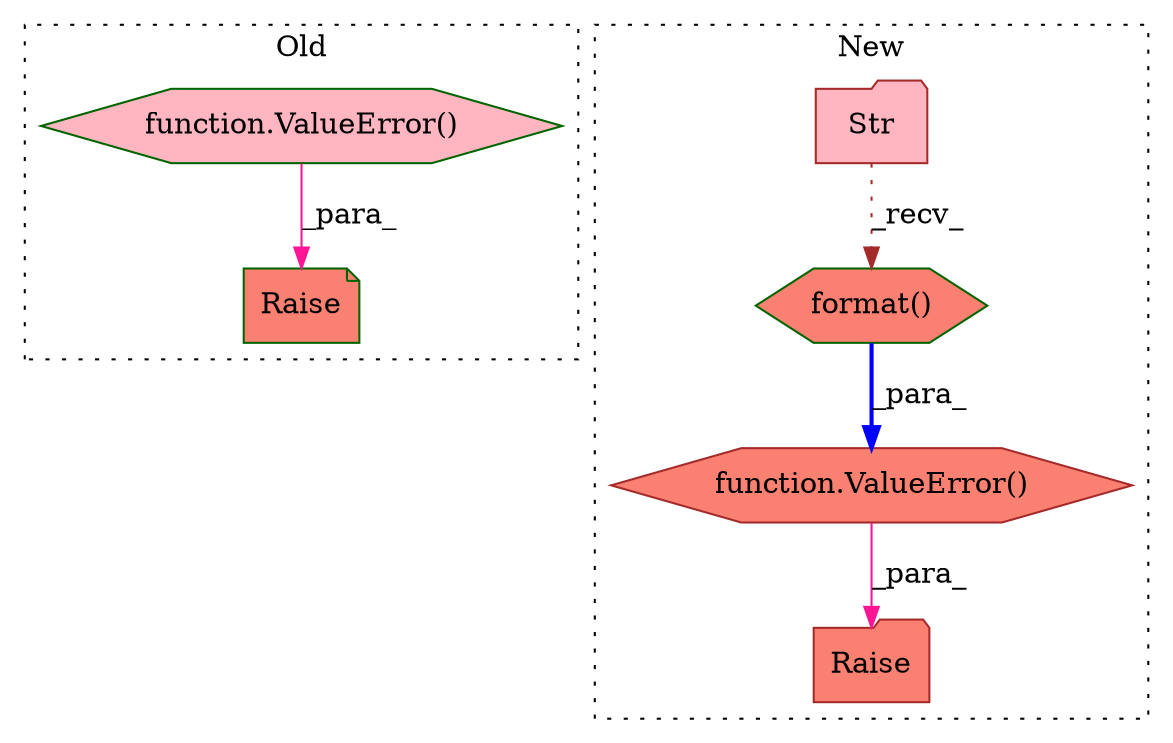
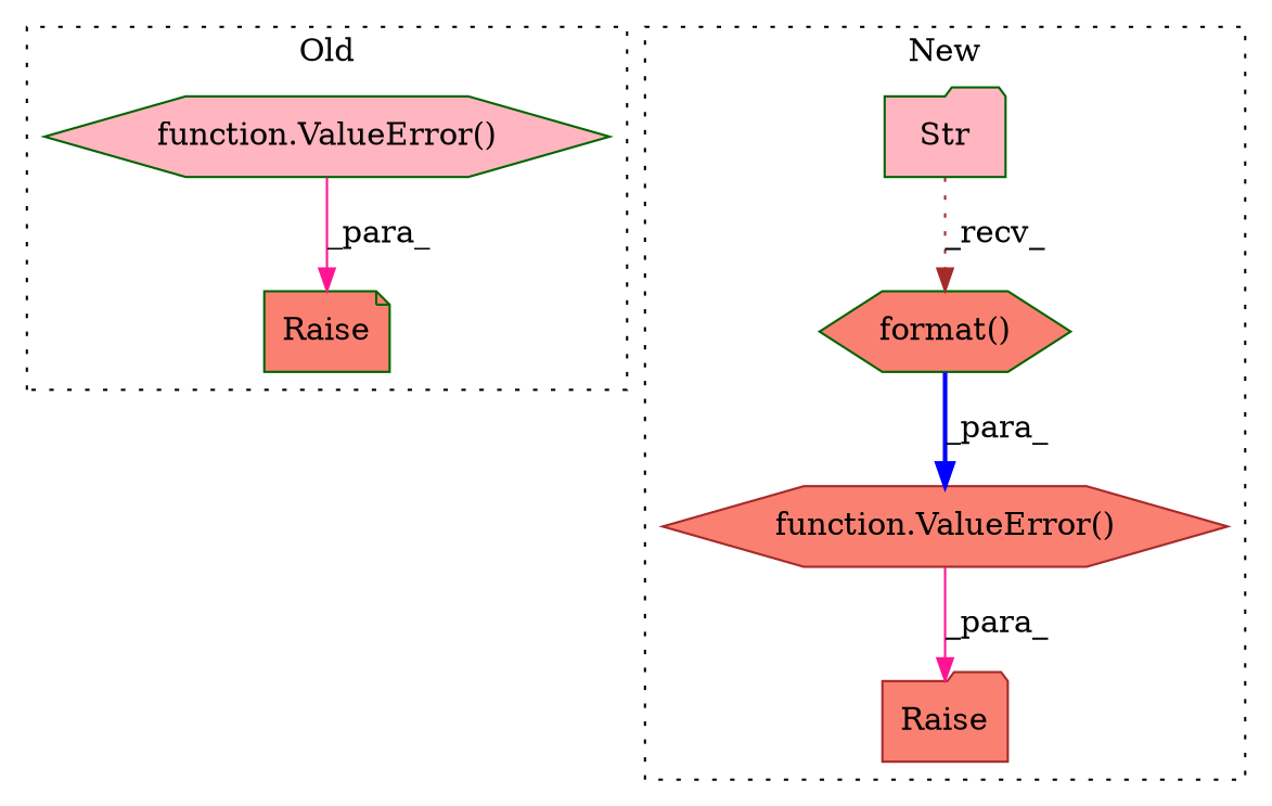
  digraph {
    node [a=75 l=6 shape=hexagon style=filled fillcolor=salmon color=darkgreen]
    edge [color=deeppink style=solid]
    n1 [a=91 label=Raise s=1226 shape=note]
    n2 [l="11,1" label="function.ValueError()" s="1232,1295" fillcolor=lightpink]
    n3 [l="38,1" label="format()" s="2415,2464"]
-   n4 [a=66 l=30 label=Str s=2415 shape=folder fillcolor=lightpink color=brown]
+   n4 [a=66 l=30 label=Str s=2415 shape=folder fillcolor=lightpink]
    n5 [a=91 label=Raise s=2398 shape=folder color=brown]
    n6 [l="11,1" label="function.ValueError()" s="2404,2465" color=brown]
    subgraph cluster_1 {
      label=Old
      style=dotted
      n1
      n2
    }
    subgraph cluster_2 {
      label=New
      style=dotted
      n3
      n4
      n5
      n6
    }
    n2 -> n1 [label=_para_]
    n3 -> n6 [label=_para_ color=blue style=bold]
    n4 -> n3 [label=_recv_ color=brown style=dotted]
    n6 -> n5 [label=_para_]
  }
